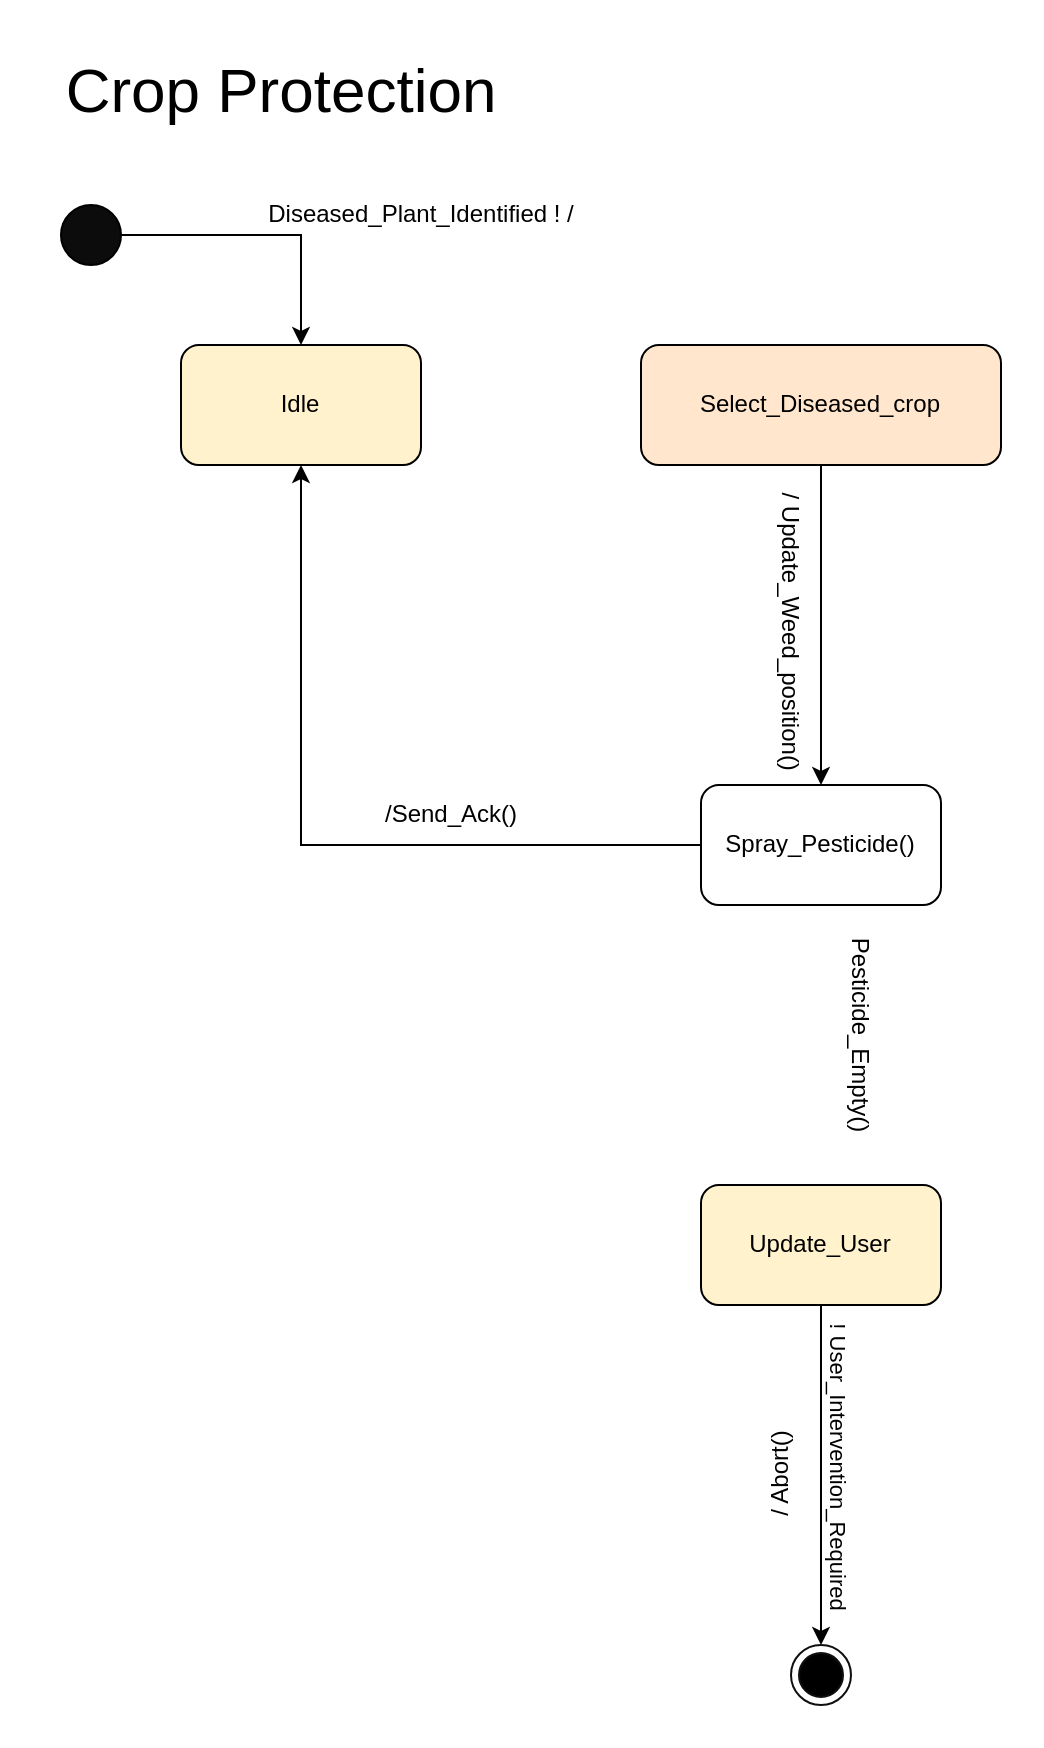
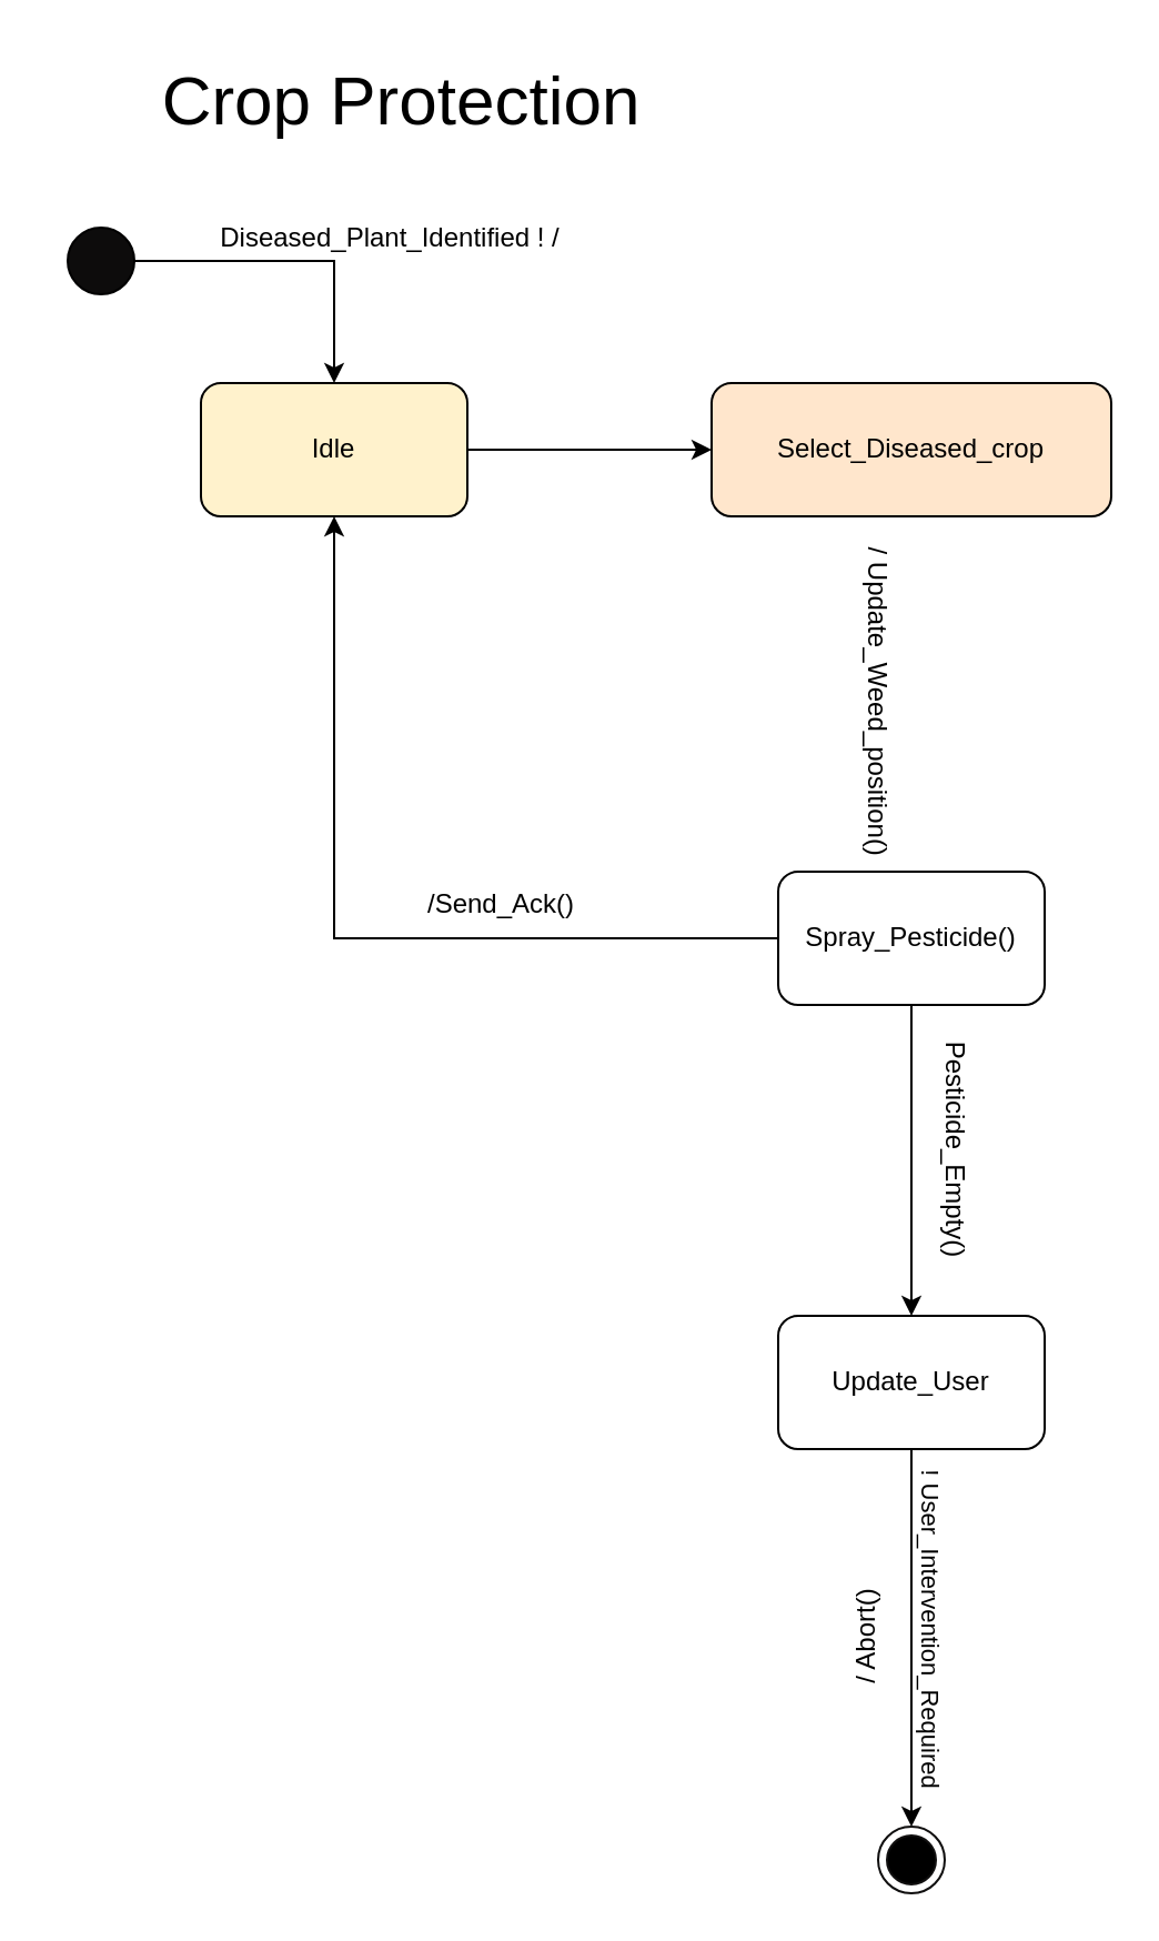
  <mxCell id="0" />
  <mxCell id="1" parent="0" />
  <mxCell id="2" value="Idle" style="rounded=1;whiteSpace=wrap;html=1;fillColor=#fff2cc;" parent="1" vertex="1"><mxGeometry x="90" y="172" width="120" height="60" as="geometry" /></mxCell>
  <mxCell id="3" style="edgeStyle=orthogonalEdgeStyle;rounded=0;orthogonalLoop=1;jettySize=auto;html=1;entryX=0.5;entryY=0;entryDx=0;entryDy=0;" parent="1" source="4" target="2" edge="1"><mxGeometry relative="1" as="geometry" /></mxCell>
  <mxCell id="4" value="" style="ellipse;whiteSpace=wrap;html=1;aspect=fixed;fillColor=#0d0c0c;" parent="1" vertex="1"><mxGeometry x="30" y="102" width="30" height="30" as="geometry" /></mxCell>
- <mxCell id="5" value="Diseased_Plant_Identified ! /" style="text;html=1;align=center;verticalAlign=middle;resizable=0;points=[];autosize=1;strokeColor=none;fillColor=none;" parent="1" vertex="1"><mxGeometry x="120" y="92" width="180" height="30" as="geometry" /></mxCell>
+ <mxCell id="5" value="Diseased_Plant_Identified ! /" style="text;html=1;align=center;verticalAlign=middle;resizable=0;points=[];autosize=1;strokeColor=none;fillColor=none;" parent="1" vertex="1"><mxGeometry x="85" y="92" width="180" height="30" as="geometry" /></mxCell>
  <mxCell id="6" value="Select_Diseased_crop" style="rounded=1;whiteSpace=wrap;html=1;fillColor=#ffe6cc;" parent="1" vertex="1"><mxGeometry x="320" y="172" width="180" height="60" as="geometry" /></mxCell>
+ <mxCell id="7" style="edgeStyle=orthogonalEdgeStyle;rounded=0;orthogonalLoop=1;jettySize=auto;html=1;entryX=0.5;entryY=0;entryDx=0;entryDy=0;" parent="1" source="8" target="17" edge="1"><mxGeometry relative="1" as="geometry" /></mxCell>
  <mxCell id="8" value="Spray_Pesticide()" style="rounded=1;whiteSpace=wrap;html=1;" parent="1" vertex="1"><mxGeometry x="350" y="392" width="120" height="60" as="geometry" /></mxCell>
- <mxCell id="10" value="" style="endArrow=classic;html=1;rounded=0;exitX=0.5;exitY=1;exitDx=0;exitDy=0;" parent="1" source="6" target="8" edge="1"><mxGeometry width="50" height="50" relative="1" as="geometry"><mxPoint x="360" y="272" as="sourcePoint" /><mxPoint x="410" y="222" as="targetPoint" /></mxGeometry></mxCell>
+ <mxCell id="9" value="" style="endArrow=classic;html=1;rounded=0;exitX=1;exitY=0.5;exitDx=0;exitDy=0;entryX=0;entryY=0.5;entryDx=0;entryDy=0;" parent="1" source="2" target="6" edge="1"><mxGeometry width="50" height="50" relative="1" as="geometry"><mxPoint x="360" y="272" as="sourcePoint" /><mxPoint x="410" y="222" as="targetPoint" /></mxGeometry></mxCell>
  <mxCell id="11" value="" style="endArrow=classic;html=1;rounded=0;exitX=0;exitY=0.5;exitDx=0;exitDy=0;entryX=0.5;entryY=1;entryDx=0;entryDy=0;" parent="1" source="8" target="2" edge="1"><mxGeometry width="50" height="50" relative="1" as="geometry"><mxPoint x="360" y="272" as="sourcePoint" /><mxPoint x="410" y="222" as="targetPoint" /><Array as="points"><mxPoint x="150" y="422" /><mxPoint x="150" y="392" /></Array></mxGeometry></mxCell>
  <mxCell id="12" value="/ Update_Weed_position()&amp;nbsp;" style="text;html=1;align=center;verticalAlign=middle;resizable=0;points=[];autosize=1;strokeColor=none;fillColor=none;rotation=90;" parent="1" vertex="1"><mxGeometry x="310" y="302" width="170" height="30" as="geometry" /></mxCell>
  <mxCell id="13" value="/Send_Ack()" style="text;html=1;align=center;verticalAlign=middle;resizable=0;points=[];autosize=1;strokeColor=none;fillColor=none;" parent="1" vertex="1"><mxGeometry x="180" y="392" width="90" height="30" as="geometry" /></mxCell>
- <mxCell id="14" value="Crop Protection" style="text;html=1;align=center;verticalAlign=middle;resizable=0;points=[];autosize=1;strokeColor=none;fillColor=none;fontSize=31;" parent="1" vertex="1"><mxGeometry x="20" y="20" width="240" height="50" as="geometry" /></mxCell>
+ <mxCell id="14" value="Crop Protection" style="text;html=1;align=center;verticalAlign=middle;resizable=0;points=[];autosize=1;strokeColor=none;fillColor=none;fontSize=31;" parent="1" vertex="1"><mxGeometry x="60" y="20" width="240" height="50" as="geometry" /></mxCell>
  <mxCell id="15" style="edgeStyle=orthogonalEdgeStyle;rounded=0;orthogonalLoop=1;jettySize=auto;html=1;entryX=0.5;entryY=0;entryDx=0;entryDy=0;" parent="1" source="17" target="20" edge="1"><mxGeometry relative="1" as="geometry" /></mxCell>
  <mxCell id="16" value="! User_Intervention_Required" style="edgeLabel;html=1;align=center;verticalAlign=middle;resizable=0;points=[];rotation=90;" parent="15" vertex="1" connectable="0"><mxGeometry x="-0.224" y="-1" relative="1" as="geometry"><mxPoint x="11" y="14" as="offset" /></mxGeometry></mxCell>
- <mxCell id="17" value="Update_User" style="rounded=1;whiteSpace=wrap;html=1;fillColor=#fff2cc;" parent="1" vertex="1"><mxGeometry x="350" y="592" width="120" height="60" as="geometry" /></mxCell>
+ <mxCell id="17" value="Update_User" style="rounded=1;whiteSpace=wrap;html=1;" parent="1" vertex="1"><mxGeometry x="350" y="592" width="120" height="60" as="geometry" /></mxCell>
  <mxCell id="18" value="Pesticide_Empty()" style="text;html=1;align=center;verticalAlign=middle;resizable=0;points=[];autosize=1;strokeColor=none;fillColor=none;rotation=90;" parent="1" vertex="1"><mxGeometry x="370" y="502" width="120" height="30" as="geometry" /></mxCell>
  <mxCell id="19" value="/ Abort()" style="text;html=1;align=center;verticalAlign=middle;resizable=0;points=[];autosize=1;strokeColor=none;fillColor=none;rotation=270;" parent="1" vertex="1"><mxGeometry x="355" y="722" width="70" height="30" as="geometry" /></mxCell>
  <mxCell id="20" value="" style="ellipse;html=1;shape=endState;fillColor=#000000;strokeColor=#100f0f;" parent="1" vertex="1"><mxGeometry x="395" y="822" width="30" height="30" as="geometry" /></mxCell>
